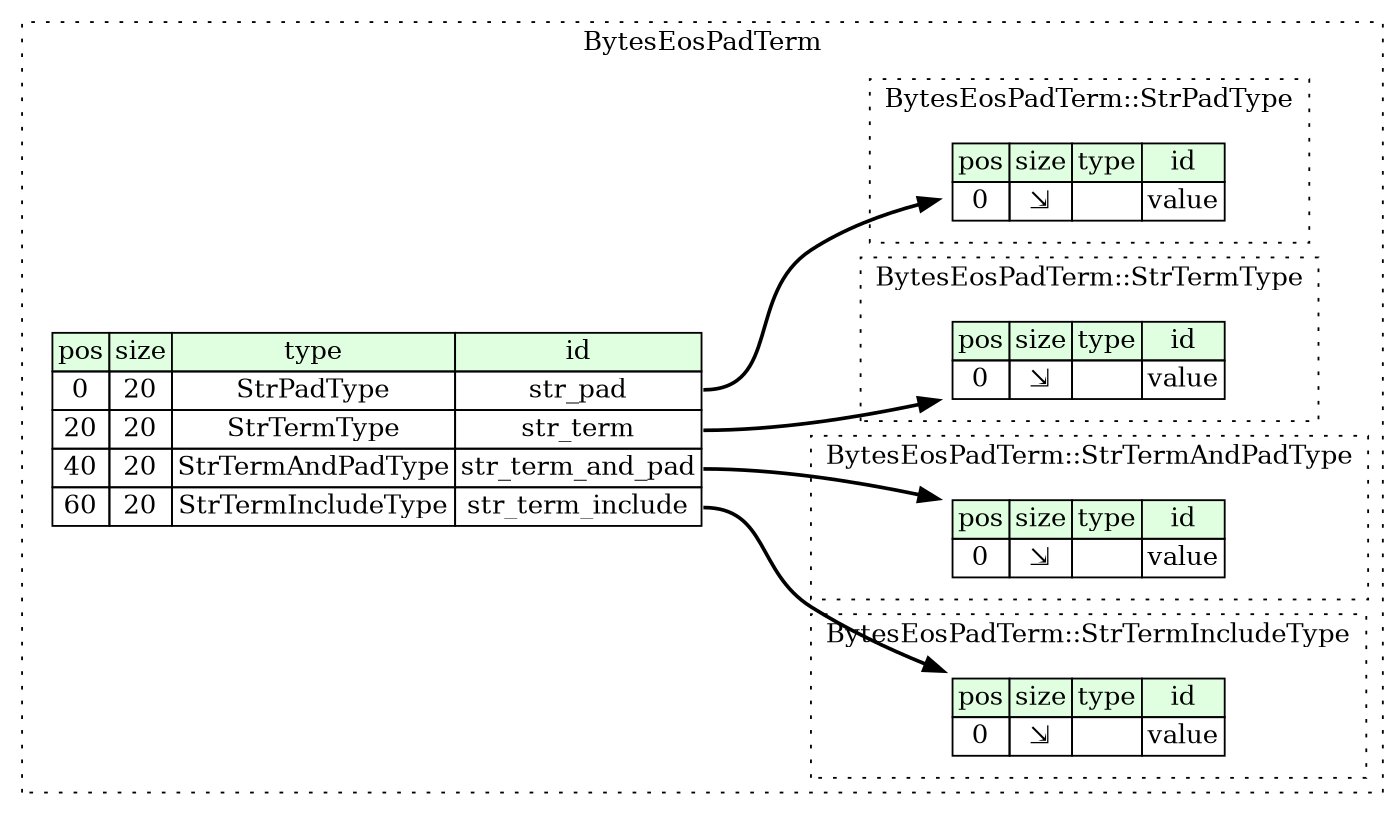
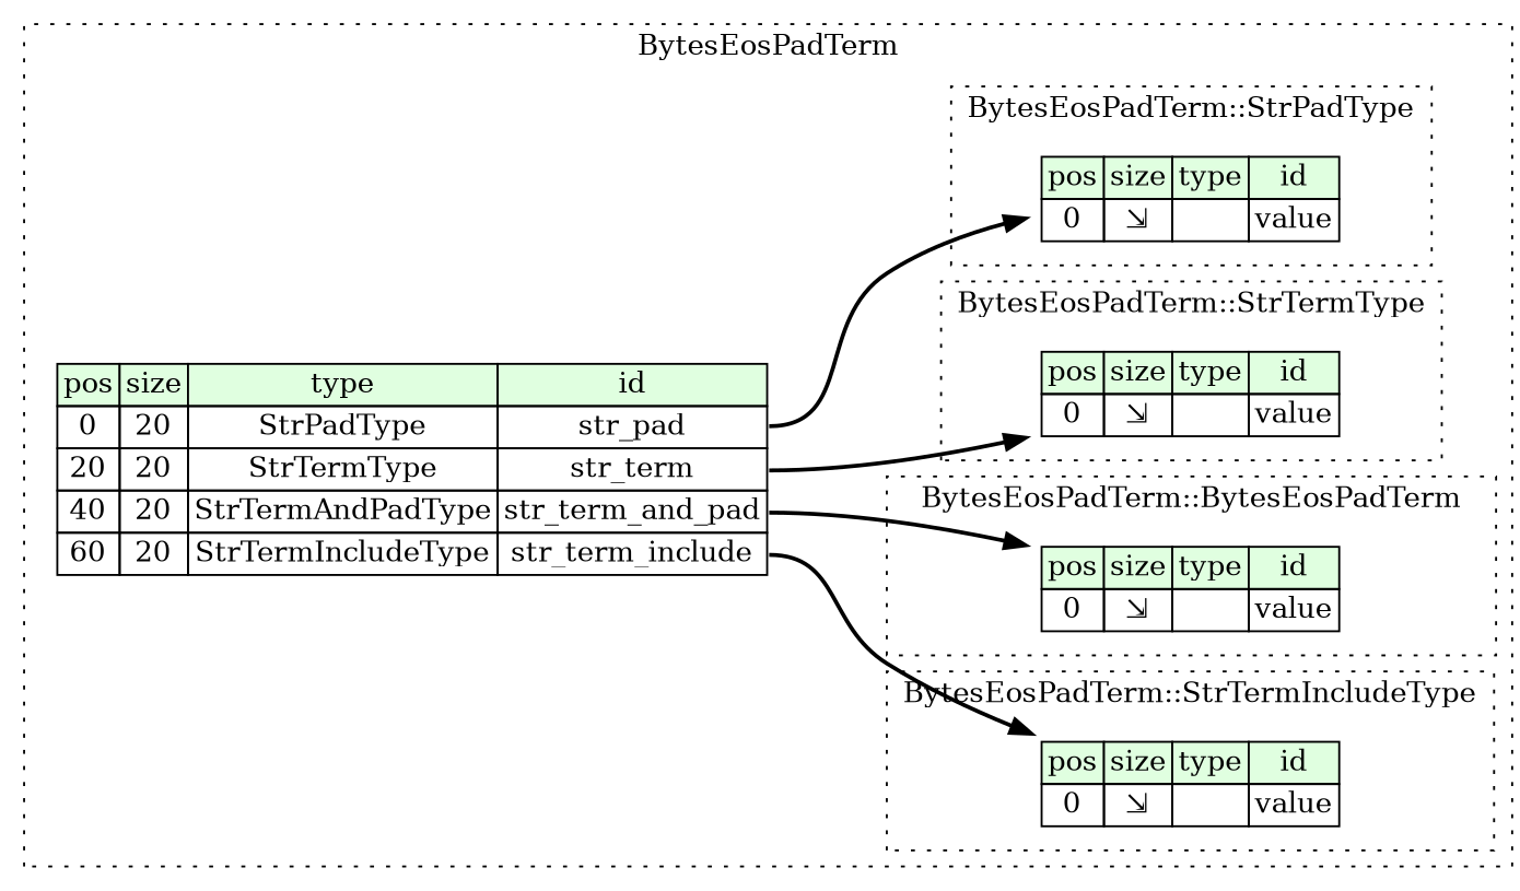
  digraph {
    rankdir=LR
    node [shape=plaintext]
    edge [style=bold]
    n1 [label=<<TABLE BORDER="0" CELLBORDER="1" CELLSPACING="0"> 				<TR><TD BGCOLOR="#E0FFE0">pos</TD><TD BGCOLOR="#E0FFE0">size</TD><TD BGCOLOR="#E0FFE0">type</TD><TD BGCOLOR="#E0FFE0">id</TD></TR> 				<TR><TD PORT="value_pos">0</TD><TD PORT="value_size">⇲</TD><TD></TD><TD PORT="value_type">value</TD></TR> 			</TABLE>>]
    n2 [label=<<TABLE BORDER="0" CELLBORDER="1" CELLSPACING="0"> 				<TR><TD BGCOLOR="#E0FFE0">pos</TD><TD BGCOLOR="#E0FFE0">size</TD><TD BGCOLOR="#E0FFE0">type</TD><TD BGCOLOR="#E0FFE0">id</TD></TR> 				<TR><TD PORT="value_pos">0</TD><TD PORT="value_size">⇲</TD><TD></TD><TD PORT="value_type">value</TD></TR> 			</TABLE>>]
    n3 [label=<<TABLE BORDER="0" CELLBORDER="1" CELLSPACING="0"> 				<TR><TD BGCOLOR="#E0FFE0">pos</TD><TD BGCOLOR="#E0FFE0">size</TD><TD BGCOLOR="#E0FFE0">type</TD><TD BGCOLOR="#E0FFE0">id</TD></TR> 				<TR><TD PORT="value_pos">0</TD><TD PORT="value_size">⇲</TD><TD></TD><TD PORT="value_type">value</TD></TR> 			</TABLE>>]
    n4 [label=<<TABLE BORDER="0" CELLBORDER="1" CELLSPACING="0"> 				<TR><TD BGCOLOR="#E0FFE0">pos</TD><TD BGCOLOR="#E0FFE0">size</TD><TD BGCOLOR="#E0FFE0">type</TD><TD BGCOLOR="#E0FFE0">id</TD></TR> 				<TR><TD PORT="value_pos">0</TD><TD PORT="value_size">⇲</TD><TD></TD><TD PORT="value_type">value</TD></TR> 			</TABLE>>]
    n5 [label=<<TABLE BORDER="0" CELLBORDER="1" CELLSPACING="0"> 			<TR><TD BGCOLOR="#E0FFE0">pos</TD><TD BGCOLOR="#E0FFE0">size</TD><TD BGCOLOR="#E0FFE0">type</TD><TD BGCOLOR="#E0FFE0">id</TD></TR> 			<TR><TD PORT="str_pad_pos">0</TD><TD PORT="str_pad_size">20</TD><TD>StrPadType</TD><TD PORT="str_pad_type">str_pad</TD></TR> 			<TR><TD PORT="str_term_pos">20</TD><TD PORT="str_term_size">20</TD><TD>StrTermType</TD><TD PORT="str_term_type">str_term</TD></TR> 			<TR><TD PORT="str_term_and_pad_pos">40</TD><TD PORT="str_term_and_pad_size">20</TD><TD>StrTermAndPadType</TD><TD PORT="str_term_and_pad_type">str_term_and_pad</TD></TR> 			<TR><TD PORT="str_term_include_pos">60</TD><TD PORT="str_term_include_size">20</TD><TD>StrTermIncludeType</TD><TD PORT="str_term_include_type">str_term_include</TD></TR> 		</TABLE>>]
    subgraph cluster_1 {
      label=BytesEosPadTerm
      style=dotted
      n5
      subgraph cluster_2 {
        label="BytesEosPadTerm::StrPadType"
        style=dotted
        n1
      }
      subgraph cluster_3 {
-       label="BytesEosPadTerm::StrTermAndPadType"
+       label="BytesEosPadTerm::BytesEosPadTerm"
        style=dotted
        n2
      }
      subgraph cluster_4 {
        label="BytesEosPadTerm::StrTermIncludeType"
        style=dotted
        n3
      }
      subgraph cluster_5 {
        label="BytesEosPadTerm::StrTermType"
        style=dotted
        n4
      }
    }
    n5 -> n1 [tailport=str_pad_type]
    n5 -> n2 [tailport=str_term_and_pad_type]
    n5 -> n3 [tailport=str_term_include_type]
    n5 -> n4 [tailport=str_term_type]
  }
